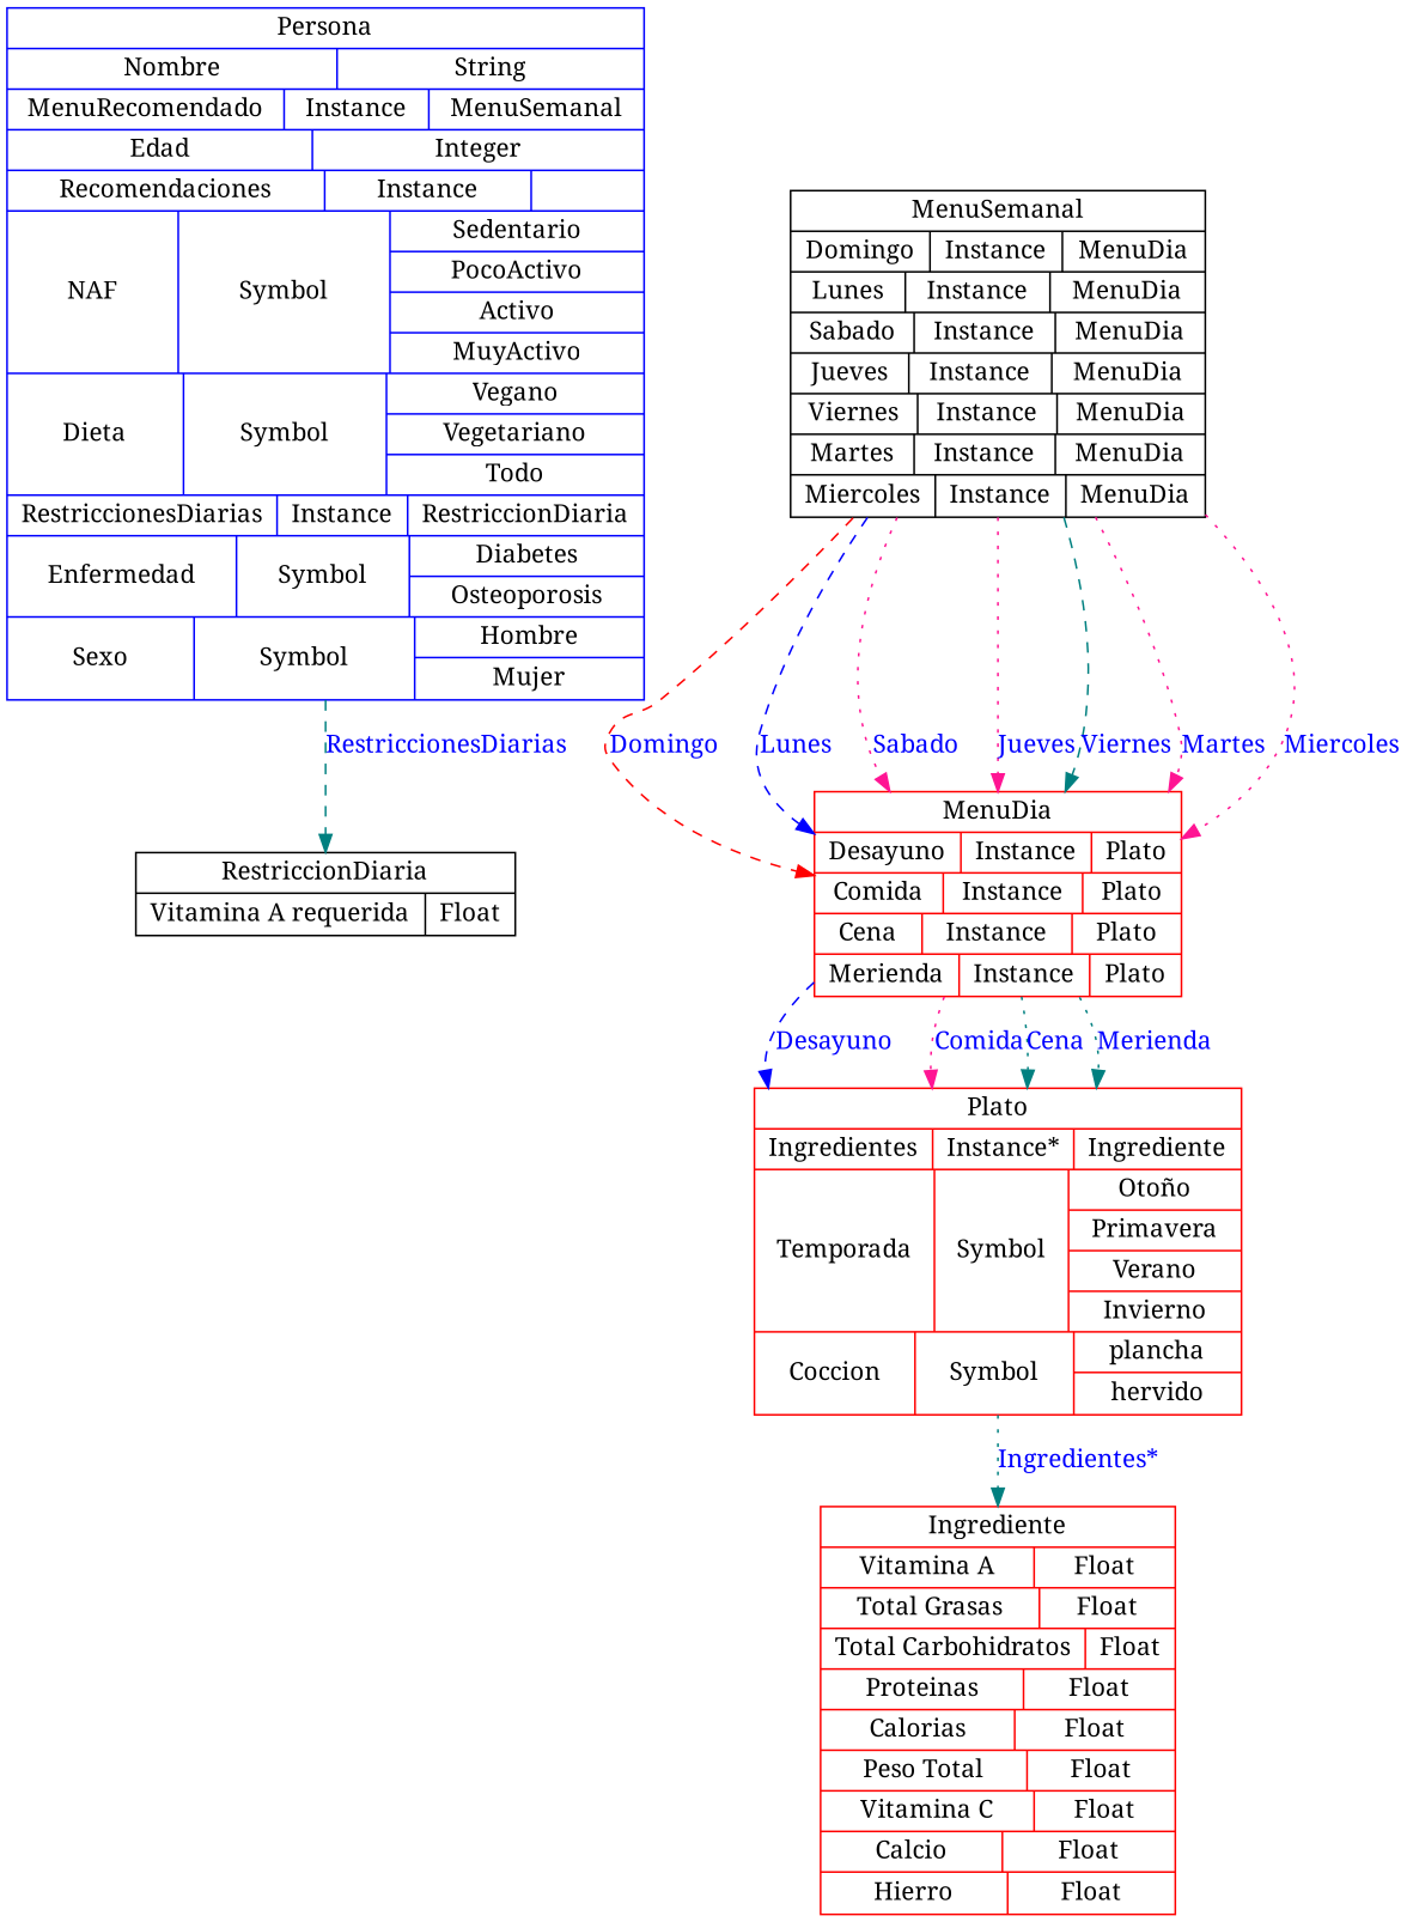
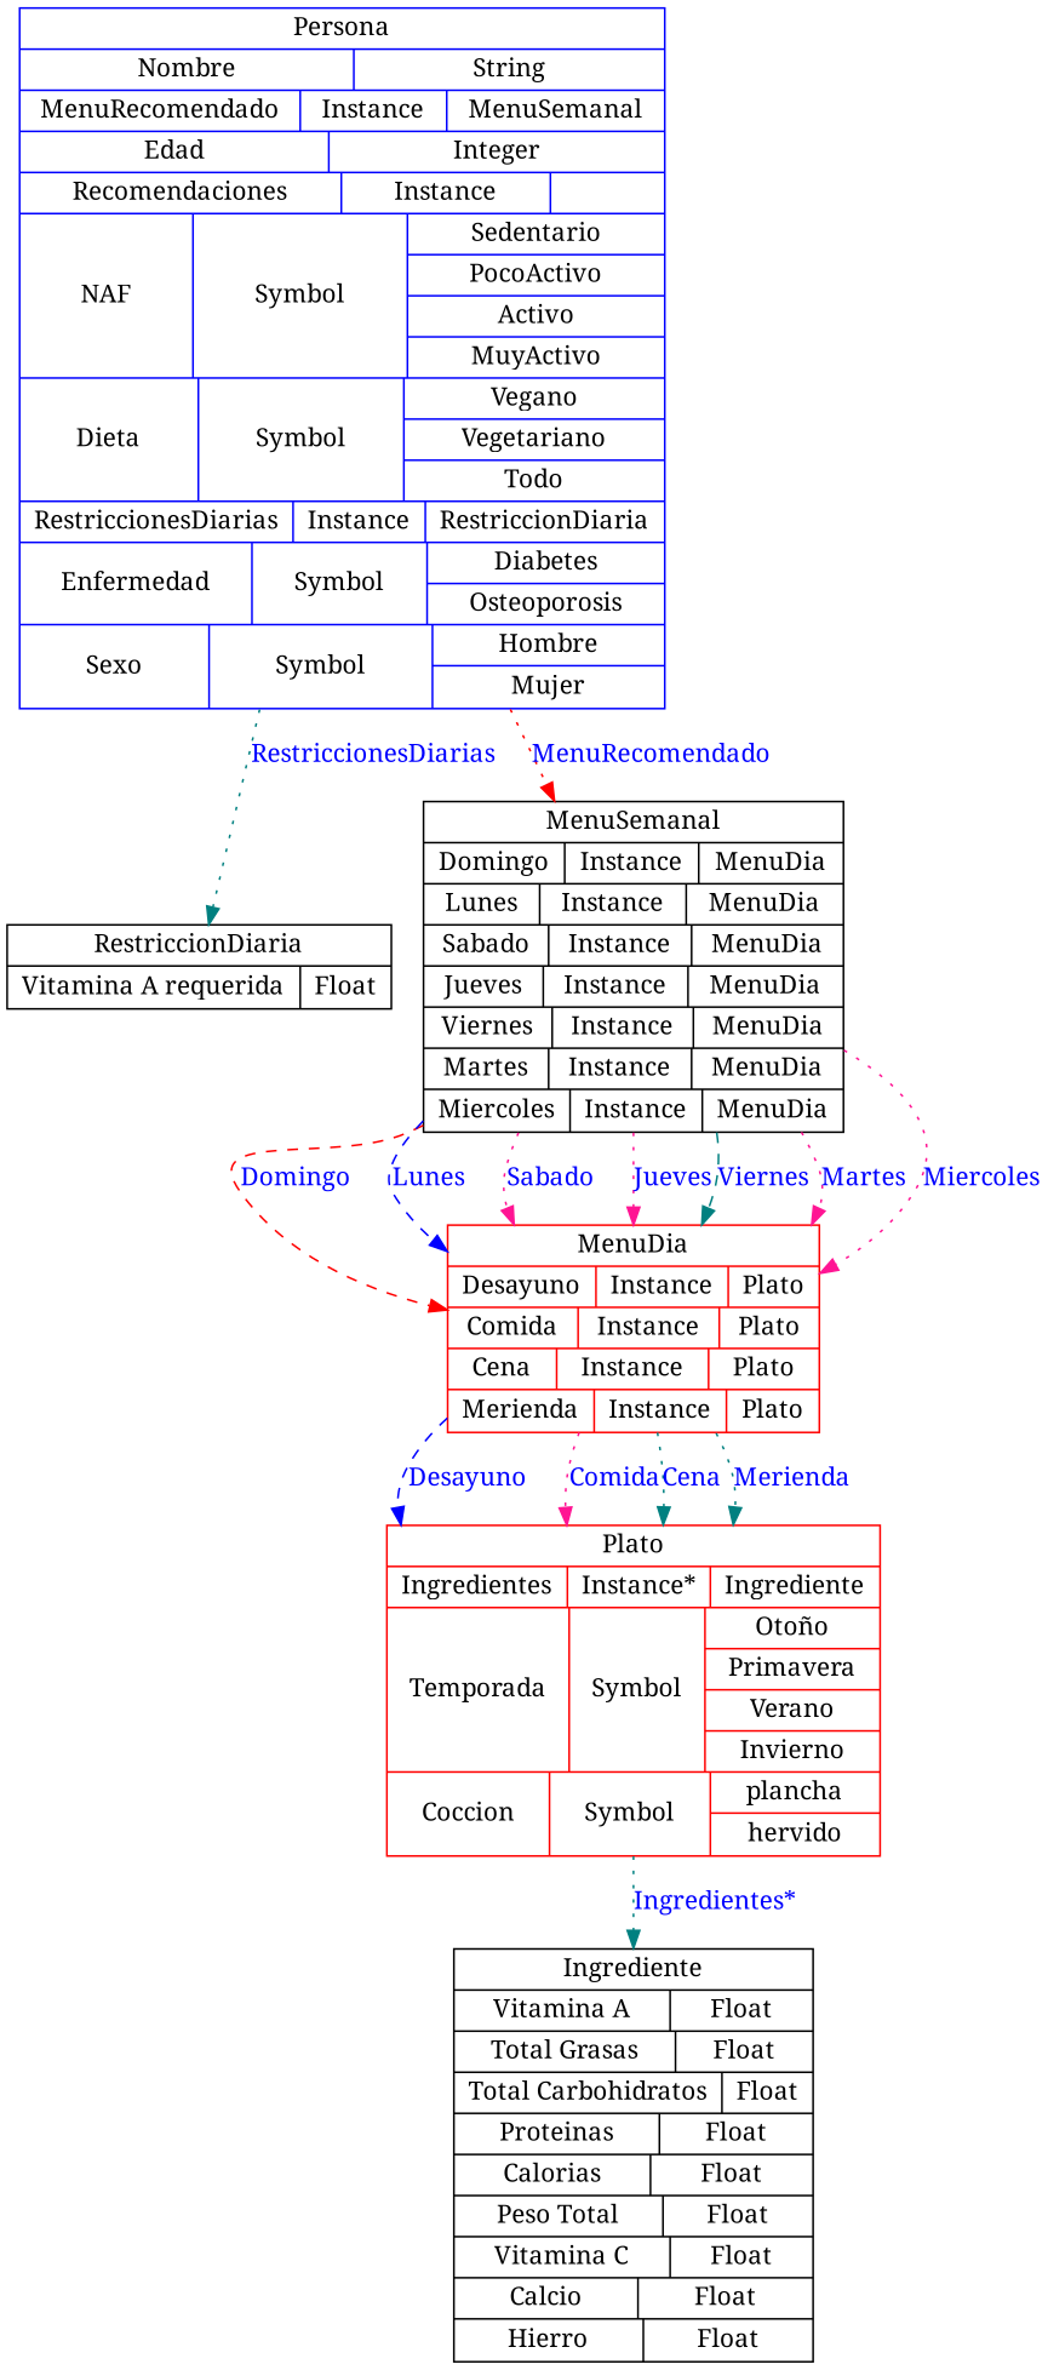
  digraph {
    fontname="Noto Serif"
    node [color=red fontcolor="0.0,0.0,0.0" fontname="Noto Serif" shape=record]
    edge [color=teal fontcolor="0.6666667,1.0,1.0" fontname="Noto Serif" style=dotted]
    n1 [color=black height=0.65278 label="{RestriccionDiaria|{Vitamina A requerida|Float}}" width=2.4792]
    n2 [color=blue height=5.4444 label="{Persona|{Nombre|String}|{MenuRecomendado|Instance|{MenuSemanal}}|{Edad|Integer}|{Recomendaciones|Instance|{}}|{NAF|Symbol|{Sedentario|PocoActivo|Activo|MuyActivo}}|{Dieta|Symbol|{Vegano|Vegetariano|Todo}}|{RestriccionesDiarias|Instance|{RestriccionDiaria}}|{Enfermedad|Symbol|{Diabetes|Osteoporosis}}|{Sexo|Symbol|{Hombre|Mujer}}}" width=4.2569]
    n3 [color=black height=2.5694 label="{MenuSemanal|{Domingo|Instance|{MenuDia}}|{Lunes|Instance|{MenuDia}}|{Sabado|Instance|{MenuDia}}|{Jueves|Instance|{MenuDia}}|{Viernes|Instance|{MenuDia}}|{Martes|Instance|{MenuDia}}|{Miercoles|Instance|{MenuDia}}}" width=2.7847]
    n4 [height=1.6111 label="{MenuDia|{Desayuno|Instance|{Plato}}|{Comida|Instance|{Plato}}|{Cena|Instance|{Plato}}|{Merienda|Instance|{Plato}}}" width=2.5]
    n5 [height=2.5694 label="{Plato|{Ingredientes|Instance*|{Ingrediente}}|{Temporada|Symbol|{Otoño|Primavera|Verano|Invierno}}|{Coccion|Symbol|{plancha|hervido}}}" width=3.2222]
-   n6 [height=3.2083 label="{Ingrediente|{Vitamina A|Float}|{Total Grasas|Float}|{Total Carbohidratos|Float}|{Proteinas|Float}|{Calorias|Float}|{Peso Total|Float}|{Vitamina C|Float}|{Calcio|Float}|{Hierro|Float}}" width=2.4236]
-   n2 -> n1 [label=RestriccionesDiarias style=dashed]
+   n6 [color=black height=3.2083 label="{Ingrediente|{Vitamina A|Float}|{Total Grasas|Float}|{Total Carbohidratos|Float}|{Proteinas|Float}|{Calorias|Float}|{Peso Total|Float}|{Vitamina C|Float}|{Calcio|Float}|{Hierro|Float}}" width=2.4236]
+   n2 -> n1 [label=RestriccionesDiarias]
+   n2 -> n3 [color=red label=MenuRecomendado]
    n3 -> n4 [color=red label=Domingo style=dashed]
    n3 -> n4 [color=blue label=Lunes style=dashed]
    n3 -> n4 [color=deeppink label=Sabado]
    n3 -> n4 [color=deeppink label=Jueves]
    n3 -> n4 [label=Viernes style=dashed]
    n3 -> n4 [color=deeppink label=Martes]
    n3 -> n4 [color=deeppink label=Miercoles]
    n4 -> n5 [color=blue label=Desayuno style=dashed]
    n4 -> n5 [color=deeppink label=Comida]
    n4 -> n5 [label=Cena]
    n4 -> n5 [label=Merienda]
    n5 -> n6 [label="Ingredientes*"]
  }
